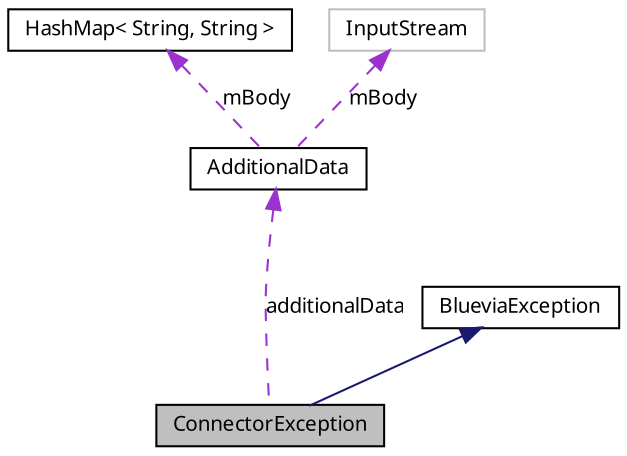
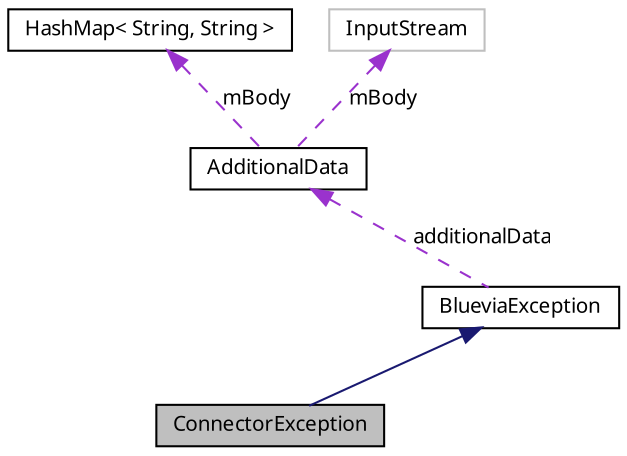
  digraph {
    node [color=black fontname="FreeSans.ttf" fontsize=10 shape=record]
    edge [color=darkorchid3 dir=back fontname="FreeSans.ttf" fontsize=10 labelfontname="FreeSans.ttf" labelfontsize=10 style=dashed]
    n1 [fillcolor=grey75 fontcolor=black height=0.2 label=ConnectorException style=filled width=0.4]
    n2 [height=0.2 label=BlueviaException width=0.4]
    n3 [height=0.2 label=AdditionalData width=0.4]
    n4 [height=0.2 label="HashMap\< String, String \>" width=0.4]
    n5 [color=grey75 height=0.2 label=InputStream width=0.4]
    n2 -> n1 [color=midnightblue style=solid]
-   n3 -> n1 [label=additionalData]
+   n3 -> n2 [label=additionalData]
    n4 -> n3 [label=mBody]
    n5 -> n3 [label=mBody]
  }
